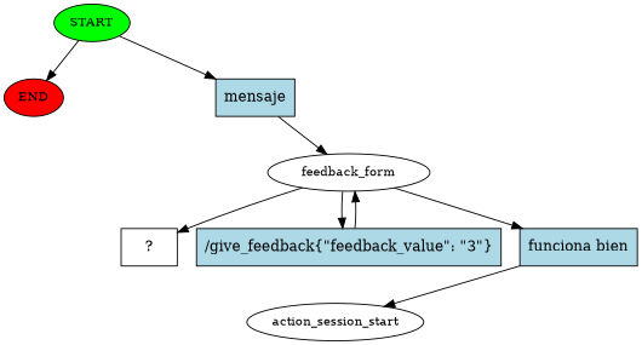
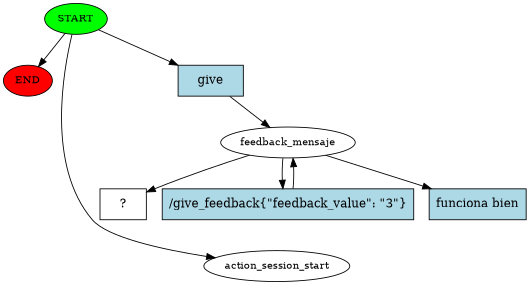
  digraph {
    node [style=filled]
    n1 [fillcolor=green fontsize=12 label=START]
    n2 [fillcolor=red fontsize=12 label=END]
    n3 [fontsize=12 label=action_session_start style=""]
-   n4 [fillcolor=lightblue label=mensaje shape=rect]
-   n5 [fontsize=12 label=feedback_form style=""]
+   n4 [fillcolor=lightblue label=give shape=rect]
+   n5 [fontsize=12 label=feedback_mensaje style=""]
    n6 [label="  ?  " shape=rect style=""]
    n7 [fillcolor=lightblue label="/give_feedback{\"feedback_value\": \"3\"}" shape=rect]
    n8 [fillcolor=lightblue label="funciona bien" shape=rect]
    n1 -> n2
-   n8 -> n3
+   n1 -> n3
    n1 -> n4
    n4 -> n5
    n5 -> n6
    n5 -> n7
    n5 -> n8
    n7 -> n5
  }
